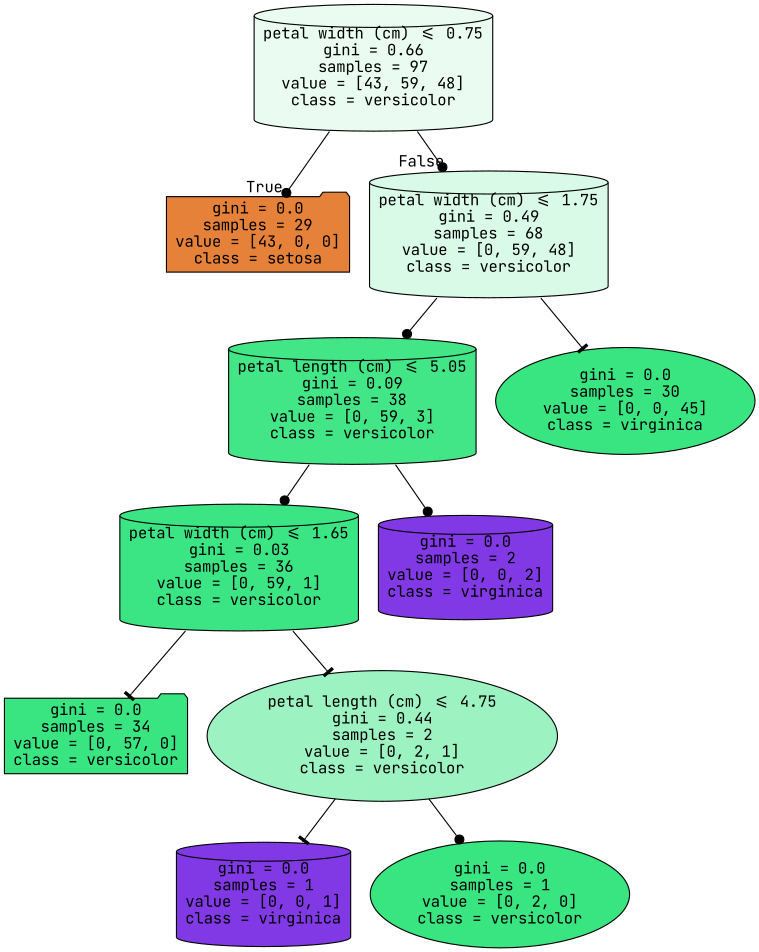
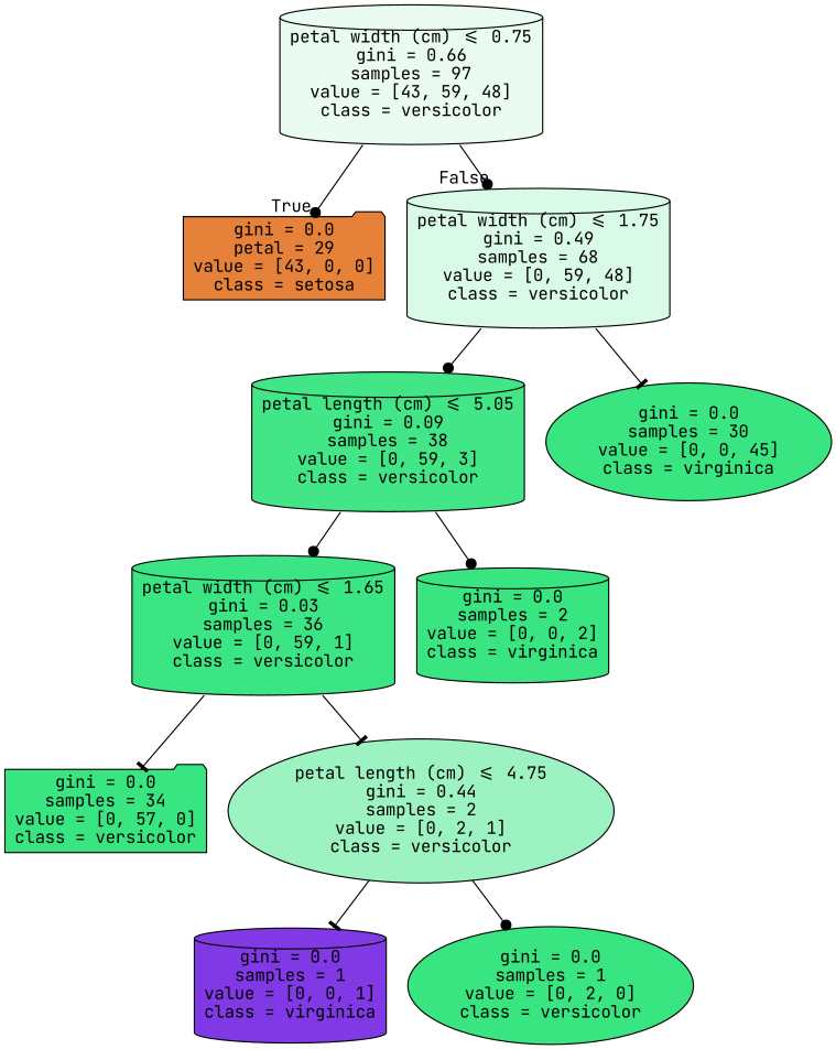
  digraph {
    fontname="JetBrains Mono"
    node [color=black fillcolor="#39e581" fontname="JetBrains Mono" shape=cylinder style="filled, rounded"]
    edge [arrowhead=dot fontname="JetBrains Mono"]
    n1 [fillcolor="#eafcf1" label="petal width (cm) <= 0.75\ngini = 0.66\nsamples = 97\nvalue = [43, 59, 48]\nclass = versicolor"]
-   n2 [fillcolor="#e58139" label="gini = 0.0\nsamples = 29\nvalue = [43, 0, 0]\nclass = setosa" shape=folder]
+   n2 [fillcolor="#e58139" label="gini = 0.0\npetal = 29\nvalue = [43, 0, 0]\nclass = setosa" shape=folder]
    n3 [fillcolor="#dafae8" label="petal width (cm) <= 1.75\ngini = 0.49\nsamples = 68\nvalue = [0, 59, 48]\nclass = versicolor"]
    n4 [fillcolor="#43e687" label="petal length (cm) <= 5.05\ngini = 0.09\nsamples = 38\nvalue = [0, 59, 3]\nclass = versicolor"]
    n5 [label="gini = 0.0\nsamples = 30\nvalue = [0, 0, 45]\nclass = virginica" shape=ellipse]
    n6 [fillcolor="#3ce583" label="petal width (cm) <= 1.65\ngini = 0.03\nsamples = 36\nvalue = [0, 59, 1]\nclass = versicolor"]
-   n7 [fillcolor="#8139e5" label="gini = 0.0\nsamples = 2\nvalue = [0, 0, 2]\nclass = virginica"]
+   n7 [label="gini = 0.0\nsamples = 2\nvalue = [0, 0, 2]\nclass = virginica"]
    n8 [label="gini = 0.0\nsamples = 34\nvalue = [0, 57, 0]\nclass = versicolor" shape=folder]
    n9 [fillcolor="#9cf2c0" label="petal length (cm) <= 4.75\ngini = 0.44\nsamples = 2\nvalue = [0, 2, 1]\nclass = versicolor" shape=ellipse]
    n10 [fillcolor="#8139e5" label="gini = 0.0\nsamples = 1\nvalue = [0, 0, 1]\nclass = virginica"]
    n11 [label="gini = 0.0\nsamples = 1\nvalue = [0, 2, 0]\nclass = versicolor" shape=ellipse]
    n1 -> n2 [headlabel=True labelangle=45 labeldistance=2.5]
    n1 -> n3 [headlabel=False labelangle=-45 labeldistance=2.5]
    n3 -> n4
    n3 -> n5 [arrowhead=tee]
    n4 -> n6
    n4 -> n7
    n6 -> n8 [arrowhead=tee]
    n6 -> n9 [arrowhead=tee]
    n9 -> n10 [arrowhead=tee]
    n9 -> n11
  }
